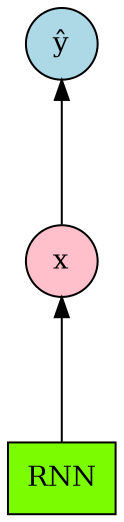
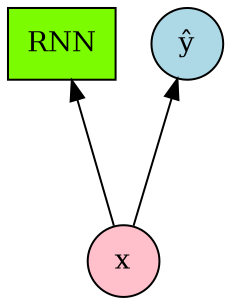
  digraph {
    rankdir=BT
    node [shape=circle style=filled]
    edge [minlen=2]
    n1 [fillcolor=pink label=x]
    n2 [fillcolor=lawngreen label=RNN shape=rectangle]
    n3 [fillcolor=lightblue label=<ŷ>]
-   n2 -> n1
+   n1 -> n2
    n1 -> n3
  }
